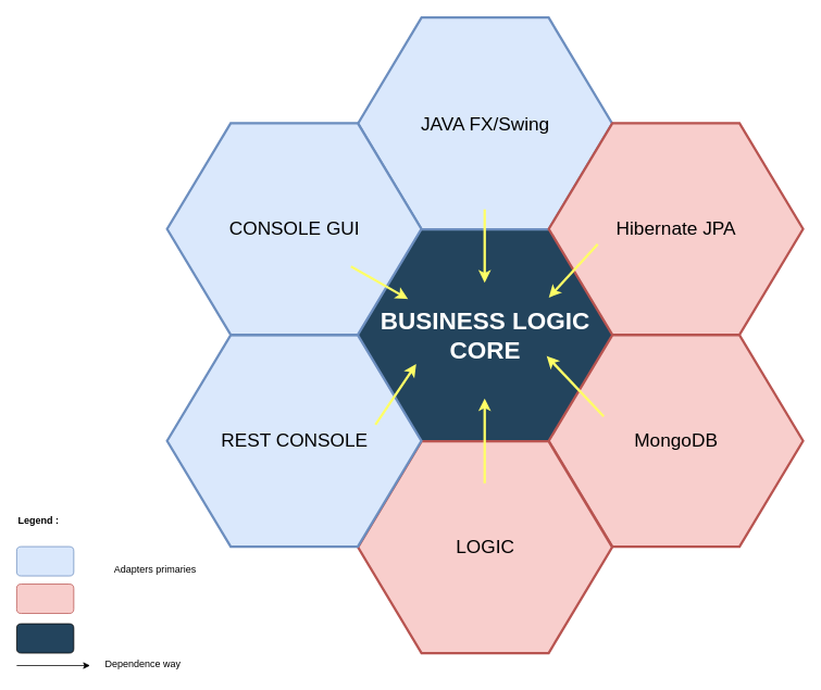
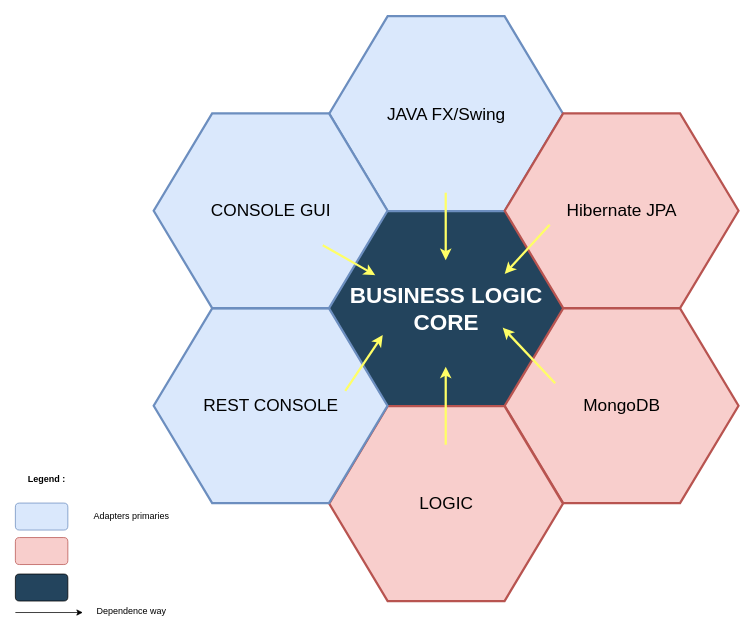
  <mxCell id="0" />
  <mxCell id="1" parent="0" />
  <mxCell id="2" value="&lt;font style=&quot;font-size: 30px&quot; color=&quot;#ffffff&quot;&gt;&lt;b&gt;&lt;span&gt;BUSINESS LOGIC&lt;/span&gt;&lt;br&gt;&lt;span&gt;CORE&lt;/span&gt;&lt;/b&gt;&lt;/font&gt;" style="shape=hexagon;perimeter=hexagonPerimeter2;whiteSpace=wrap;html=1;shadow=0;labelBackgroundColor=none;strokeColor=#23445D;fillColor=#23445D;gradientColor=none;fontFamily=Helvetica;fontSize=23;fontColor=#23445d;align=center;strokeWidth=3;" parent="1" vertex="1"><mxGeometry x="438.579" y="280.798" width="311.842" height="259.868" as="geometry" /></mxCell>
  <mxCell id="3" value="" style="triangle;whiteSpace=wrap;html=1;shadow=0;labelBackgroundColor=none;strokeColor=none;fillColor=#FFFFFF;fontFamily=Helvetica;fontSize=17;fontColor=#23445d;align=center;rotation=90;gradientColor=none;flipV=1;flipH=1;opacity=20;" parent="1" vertex="1"><mxGeometry x="319.5" y="298.667" width="72" height="152" as="geometry" /></mxCell>
  <mxCell id="4" value="&lt;font style=&quot;font-size: 23px&quot;&gt;JAVA FX/Swing&lt;/font&gt;" style="shape=hexagon;perimeter=hexagonPerimeter2;whiteSpace=wrap;html=1;shadow=0;labelBackgroundColor=none;strokeColor=#6c8ebf;fillColor=#dae8fc;fontFamily=Helvetica;fontSize=23;align=center;strokeWidth=3;" parent="1" vertex="1"><mxGeometry x="438.579" y="20.667" width="311.842" height="259.868" as="geometry" /></mxCell>
  <mxCell id="5" value="&lt;font style=&quot;font-size: 23px&quot;&gt;Hibernate JPA&lt;/font&gt;" style="shape=hexagon;perimeter=hexagonPerimeter2;whiteSpace=wrap;html=1;shadow=0;labelBackgroundColor=none;strokeColor=#b85450;fillColor=#f8cecc;fontFamily=Helvetica;fontSize=23;align=center;strokeWidth=3;" parent="1" vertex="1"><mxGeometry x="672.658" y="150.2" width="311.842" height="259.868" as="geometry" /></mxCell>
  <mxCell id="6" value="&lt;font style=&quot;font-size: 23px&quot;&gt;MongoDB&lt;/font&gt;" style="shape=hexagon;perimeter=hexagonPerimeter2;whiteSpace=wrap;html=1;shadow=0;labelBackgroundColor=none;strokeColor=#b85450;fillColor=#f8cecc;fontFamily=Helvetica;fontSize=23;align=center;strokeWidth=3;" parent="1" vertex="1"><mxGeometry x="672.658" y="410.265" width="311.842" height="259.868" as="geometry" /></mxCell>
  <mxCell id="7" value="LOGIC" style="shape=hexagon;perimeter=hexagonPerimeter2;whiteSpace=wrap;html=1;shadow=0;labelBackgroundColor=none;strokeColor=#b85450;fillColor=#f8cecc;fontFamily=Helvetica;fontSize=23;align=center;strokeWidth=3;" parent="1" vertex="1"><mxGeometry x="438.579" y="540.798" width="311.842" height="259.868" as="geometry" /></mxCell>
  <mxCell id="8" value="&lt;font style=&quot;font-size: 23px&quot;&gt;REST CONSOLE&lt;/font&gt;" style="shape=hexagon;perimeter=hexagonPerimeter2;whiteSpace=wrap;html=1;shadow=0;labelBackgroundColor=none;strokeColor=#6c8ebf;fillColor=#dae8fc;fontFamily=Helvetica;fontSize=23;align=center;strokeWidth=3;" parent="1" vertex="1"><mxGeometry x="204.5" y="410.265" width="311.842" height="259.868" as="geometry" /></mxCell>
  <mxCell id="9" value="&lt;font style=&quot;font-size: 23px&quot;&gt;CONSOLE GUI&lt;/font&gt;" style="shape=hexagon;perimeter=hexagonPerimeter2;whiteSpace=wrap;html=1;shadow=0;labelBackgroundColor=none;strokeColor=#6c8ebf;fillColor=#dae8fc;fontFamily=Helvetica;fontSize=23;align=center;strokeWidth=3;fontStyle=0" parent="1" vertex="1"><mxGeometry x="204.5" y="150.2" width="311.842" height="259.868" as="geometry" /></mxCell>
- <mxCell id="10" value="&lt;font color=&quot;#000000&quot;&gt;Legend :&lt;/font&gt;" style="text;html=1;strokeColor=none;fillColor=none;align=left;verticalAlign=middle;whiteSpace=wrap;rounded=0;fontColor=#FFFFFF;fontStyle=1" vertex="1" parent="1"><mxGeometry x="20" y="628.67" width="160" height="20" as="geometry" /></mxCell>
+ <mxCell id="10" value="&lt;font color=&quot;#000000&quot;&gt;Legend :&lt;/font&gt;" style="text;html=1;strokeColor=none;fillColor=none;align=left;verticalAlign=middle;whiteSpace=wrap;rounded=0;fontColor=#FFFFFF;fontStyle=1" vertex="1" parent="1"><mxGeometry x="35" y="628.67" width="160" height="20" as="geometry" /></mxCell>
  <mxCell id="11" value="" style="rounded=1;whiteSpace=wrap;html=1;align=left;fillColor=#dae8fc;strokeColor=#6c8ebf;" vertex="1" parent="1"><mxGeometry x="20" y="670" width="70" height="36" as="geometry" /></mxCell>
  <mxCell id="12" value="" style="rounded=1;whiteSpace=wrap;html=1;align=left;fillColor=#f8cecc;strokeColor=#b85450;" vertex="1" parent="1"><mxGeometry x="20" y="716" width="70" height="36" as="geometry" /></mxCell>
  <mxCell id="13" value="" style="rounded=1;whiteSpace=wrap;html=1;fontColor=#FFFFFF;align=left;fillColor=#23445D;" vertex="1" parent="1"><mxGeometry x="20" y="764.67" width="70" height="36" as="geometry" /></mxCell>
- <mxCell id="14" value="Adapters primaries" style="text;html=1;strokeColor=none;fillColor=none;align=center;verticalAlign=middle;whiteSpace=wrap;rounded=0;" vertex="1" parent="1"><mxGeometry x="125" y="688" width="130" height="20" as="geometry" /></mxCell>
+ <mxCell id="14" value="Adapters primaries" style="text;html=1;strokeColor=none;fillColor=none;align=center;verticalAlign=middle;whiteSpace=wrap;rounded=0;" vertex="1" parent="1"><mxGeometry x="110" y="678" width="130" height="20" as="geometry" /></mxCell>
  <mxCell id="15" value="" style="endArrow=classic;html=1;fontColor=#000000;" edge="1" parent="1"><mxGeometry width="50" height="50" relative="1" as="geometry"><mxPoint x="20" y="816" as="sourcePoint" /><mxPoint x="110" y="816" as="targetPoint" /></mxGeometry></mxCell>
  <mxCell id="16" value="" style="endArrow=classic;html=1;fontColor=#000000;fontSize=11;strokeWidth=3;strokeColor=#FFFF66;" edge="1" parent="1"><mxGeometry width="50" height="50" relative="1" as="geometry"><mxPoint x="430" y="326" as="sourcePoint" /><mxPoint x="500" y="366" as="targetPoint" /></mxGeometry></mxCell>
  <mxCell id="17" value="" style="endArrow=classic;html=1;fontColor=#000000;fontSize=11;strokeWidth=3;strokeColor=#FFFF66;" edge="1" parent="1"><mxGeometry width="50" height="50" relative="1" as="geometry"><mxPoint x="594" y="256" as="sourcePoint" /><mxPoint x="594" y="346" as="targetPoint" /></mxGeometry></mxCell>
  <mxCell id="18" value="" style="endArrow=classic;html=1;fontColor=#000000;fontSize=11;strokeWidth=3;strokeColor=#FFFF66;" edge="1" parent="1"><mxGeometry width="50" height="50" relative="1" as="geometry"><mxPoint x="594" y="592.23" as="sourcePoint" /><mxPoint x="594" y="488.16" as="targetPoint" /></mxGeometry></mxCell>
  <mxCell id="19" value="" style="endArrow=classic;html=1;fontColor=#000000;fontSize=11;strokeWidth=3;strokeColor=#FFFF66;" edge="1" parent="1"><mxGeometry width="50" height="50" relative="1" as="geometry"><mxPoint x="460" y="520.33" as="sourcePoint" /><mxPoint x="510" y="446" as="targetPoint" /></mxGeometry></mxCell>
  <mxCell id="20" value="" style="endArrow=classic;html=1;fontColor=#000000;fontSize=11;strokeWidth=3;strokeColor=#FFFF66;" edge="1" parent="1"><mxGeometry width="50" height="50" relative="1" as="geometry"><mxPoint x="740" y="510.33" as="sourcePoint" /><mxPoint x="670" y="436" as="targetPoint" /></mxGeometry></mxCell>
  <mxCell id="21" value="" style="endArrow=classic;html=1;fontColor=#000000;fontSize=11;strokeWidth=3;strokeColor=#FFFF66;" edge="1" parent="1"><mxGeometry width="50" height="50" relative="1" as="geometry"><mxPoint x="732.66" y="298.67" as="sourcePoint" /><mxPoint x="672.66" y="364.34" as="targetPoint" /></mxGeometry></mxCell>
  <mxCell id="22" value="Dependence way" style="text;html=1;strokeColor=none;fillColor=none;align=center;verticalAlign=middle;whiteSpace=wrap;rounded=0;" vertex="1" parent="1"><mxGeometry x="110" y="804" width="130" height="20" as="geometry" /></mxCell>
